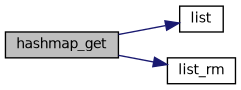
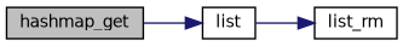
  digraph {
    rankdir=LR
    node [color=black fillcolor=white fontname=Helvetica fontsize=10 shape=record style=filled]
    edge [color=midnightblue fontname=Helvetica fontsize=10 labelfontname=Helvetica labelfontsize=10 style=solid]
    n1 [fillcolor=grey75 fontcolor=black height=0.2 label=hashmap_get width=0.4]
    n2 [height=0.2 label=list width=0.4]
    n3 [height=0.2 label=list_rm width=0.4]
    n1 -> n2
-   n1 -> n3
+   n2 -> n3
  }
